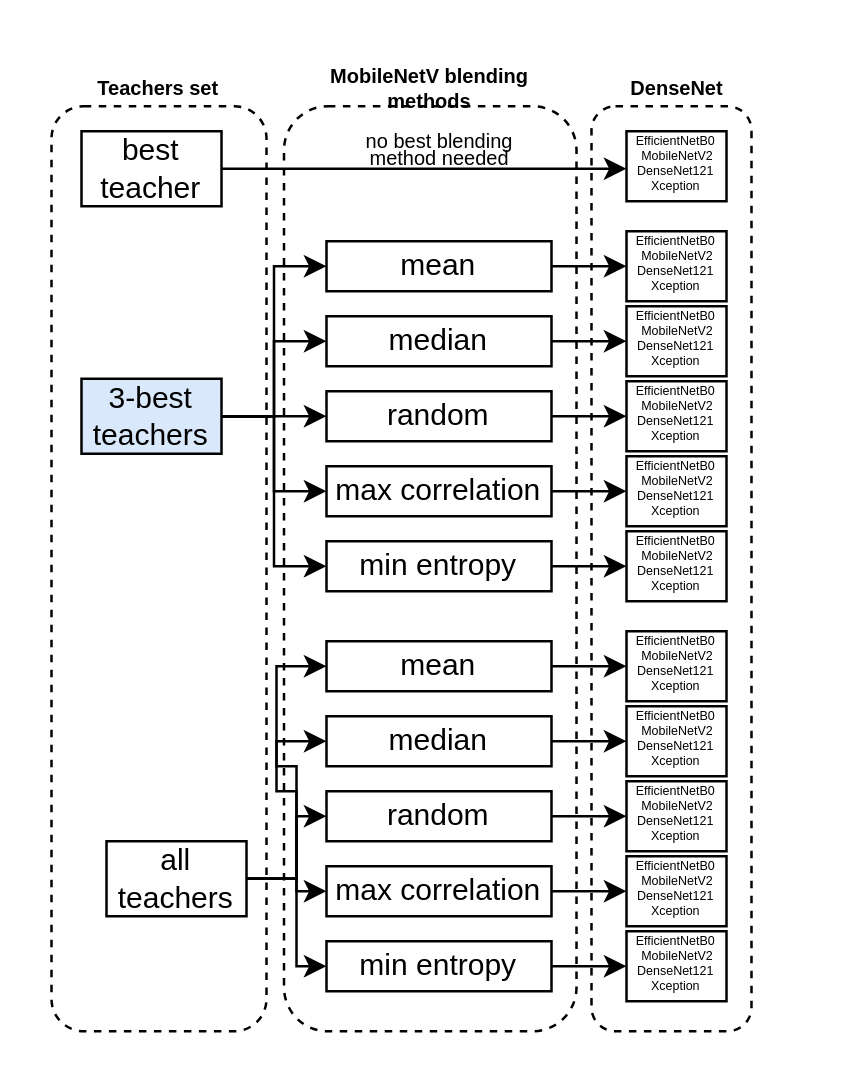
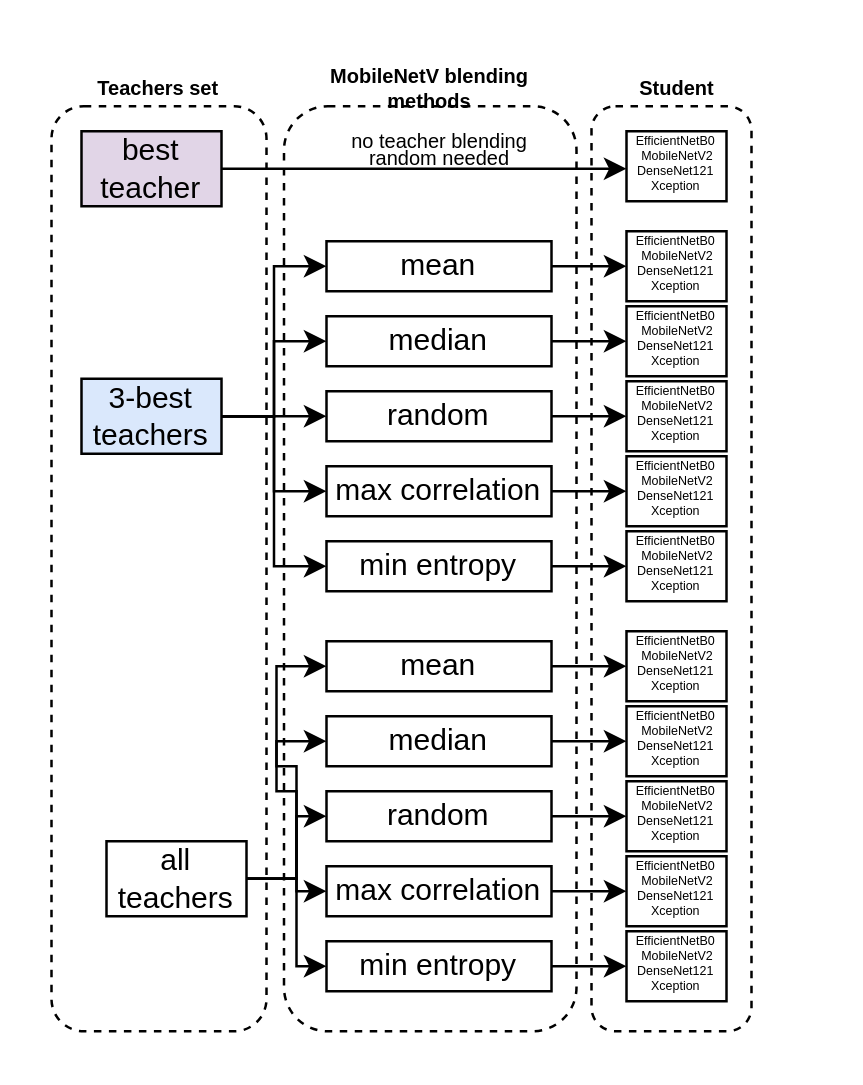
  <mxCell id="0" />
  <mxCell id="1" parent="0" />
  <mxCell id="2" value="" style="rounded=1;whiteSpace=wrap;html=1;fontSize=8;dashed=1;" vertex="1" parent="1"><mxGeometry x="236" y="42" width="64" height="370" as="geometry" /></mxCell>
  <mxCell id="3" value="" style="rounded=1;whiteSpace=wrap;html=1;fontSize=8;dashed=1;" vertex="1" parent="1"><mxGeometry x="113" y="42" width="117" height="370" as="geometry" /></mxCell>
  <mxCell id="4" value="" style="rounded=1;whiteSpace=wrap;html=1;fontSize=8;dashed=1;" vertex="1" parent="1"><mxGeometry x="20" y="42" width="86" height="370" as="geometry" /></mxCell>
  <mxCell id="5" style="edgeStyle=orthogonalEdgeStyle;rounded=0;orthogonalLoop=1;jettySize=auto;html=1;" edge="1" parent="1" source="6"><mxGeometry relative="1" as="geometry"><mxPoint x="250" y="67" as="targetPoint" /></mxGeometry></mxCell>
- <mxCell id="6" value="best teacher" style="rounded=0;whiteSpace=wrap;html=1;" vertex="1" parent="1"><mxGeometry x="32" y="52" width="56" height="30" as="geometry" /></mxCell>
+ <mxCell id="6" value="best teacher" style="rounded=0;whiteSpace=wrap;html=1;fillColor=#e1d5e7;" vertex="1" parent="1"><mxGeometry x="32" y="52" width="56" height="30" as="geometry" /></mxCell>
  <mxCell id="7" style="edgeStyle=orthogonalEdgeStyle;rounded=0;orthogonalLoop=1;jettySize=auto;html=1;exitX=1;exitY=0.5;exitDx=0;exitDy=0;entryX=0;entryY=0.5;entryDx=0;entryDy=0;" edge="1" parent="1" source="12" target="14"><mxGeometry relative="1" as="geometry" /></mxCell>
  <mxCell id="8" style="edgeStyle=orthogonalEdgeStyle;rounded=0;orthogonalLoop=1;jettySize=auto;html=1;entryX=0;entryY=0.5;entryDx=0;entryDy=0;" edge="1" parent="1" source="12" target="16"><mxGeometry relative="1" as="geometry" /></mxCell>
  <mxCell id="9" style="edgeStyle=orthogonalEdgeStyle;rounded=0;orthogonalLoop=1;jettySize=auto;html=1;entryX=0;entryY=0.5;entryDx=0;entryDy=0;" edge="1" parent="1" source="12" target="18"><mxGeometry relative="1" as="geometry" /></mxCell>
  <mxCell id="10" style="edgeStyle=orthogonalEdgeStyle;rounded=0;orthogonalLoop=1;jettySize=auto;html=1;entryX=0;entryY=0.5;entryDx=0;entryDy=0;" edge="1" parent="1" source="12" target="20"><mxGeometry relative="1" as="geometry" /></mxCell>
  <mxCell id="11" style="edgeStyle=orthogonalEdgeStyle;rounded=0;orthogonalLoop=1;jettySize=auto;html=1;entryX=0;entryY=0.5;entryDx=0;entryDy=0;" edge="1" parent="1" source="12" target="22"><mxGeometry relative="1" as="geometry" /></mxCell>
  <mxCell id="12" value="3-best teachers" style="rounded=0;whiteSpace=wrap;html=1;fillColor=#dae8fc;" vertex="1" parent="1"><mxGeometry x="32" y="151" width="56" height="30" as="geometry" /></mxCell>
  <mxCell id="13" style="edgeStyle=orthogonalEdgeStyle;rounded=0;orthogonalLoop=1;jettySize=auto;html=1;" edge="1" parent="1" source="14"><mxGeometry relative="1" as="geometry"><mxPoint x="250" y="106" as="targetPoint" /></mxGeometry></mxCell>
  <mxCell id="14" value="mean" style="rounded=0;whiteSpace=wrap;html=1;" vertex="1" parent="1"><mxGeometry x="130" y="96" width="90" height="20" as="geometry" /></mxCell>
  <mxCell id="15" style="edgeStyle=orthogonalEdgeStyle;rounded=0;orthogonalLoop=1;jettySize=auto;html=1;" edge="1" parent="1" source="16"><mxGeometry relative="1" as="geometry"><mxPoint x="250" y="136" as="targetPoint" /></mxGeometry></mxCell>
  <mxCell id="16" value="median" style="rounded=0;whiteSpace=wrap;html=1;" vertex="1" parent="1"><mxGeometry x="130" y="126" width="90" height="20" as="geometry" /></mxCell>
  <mxCell id="17" style="edgeStyle=orthogonalEdgeStyle;rounded=0;orthogonalLoop=1;jettySize=auto;html=1;" edge="1" parent="1" source="18"><mxGeometry relative="1" as="geometry"><mxPoint x="250" y="166" as="targetPoint" /></mxGeometry></mxCell>
  <mxCell id="18" value="random" style="rounded=0;whiteSpace=wrap;html=1;" vertex="1" parent="1"><mxGeometry x="130" y="156" width="90" height="20" as="geometry" /></mxCell>
  <mxCell id="19" style="edgeStyle=orthogonalEdgeStyle;rounded=0;orthogonalLoop=1;jettySize=auto;html=1;" edge="1" parent="1" source="20"><mxGeometry relative="1" as="geometry"><mxPoint x="250" y="196" as="targetPoint" /></mxGeometry></mxCell>
  <mxCell id="20" value="max correlation" style="rounded=0;whiteSpace=wrap;html=1;" vertex="1" parent="1"><mxGeometry x="130" y="186" width="90" height="20" as="geometry" /></mxCell>
  <mxCell id="21" style="edgeStyle=orthogonalEdgeStyle;rounded=0;orthogonalLoop=1;jettySize=auto;html=1;" edge="1" parent="1" source="22"><mxGeometry relative="1" as="geometry"><mxPoint x="250" y="226" as="targetPoint" /></mxGeometry></mxCell>
  <mxCell id="22" value="min entropy" style="rounded=0;whiteSpace=wrap;html=1;" vertex="1" parent="1"><mxGeometry x="130" y="216" width="90" height="20" as="geometry" /></mxCell>
  <mxCell id="23" style="edgeStyle=orthogonalEdgeStyle;rounded=0;orthogonalLoop=1;jettySize=auto;html=1;entryX=0;entryY=0.5;entryDx=0;entryDy=0;" edge="1" parent="1" source="28" target="30"><mxGeometry relative="1" as="geometry" /></mxCell>
  <mxCell id="24" style="edgeStyle=orthogonalEdgeStyle;rounded=0;orthogonalLoop=1;jettySize=auto;html=1;entryX=0;entryY=0.5;entryDx=0;entryDy=0;" edge="1" parent="1" source="28" target="32"><mxGeometry relative="1" as="geometry" /></mxCell>
  <mxCell id="25" style="edgeStyle=orthogonalEdgeStyle;rounded=0;orthogonalLoop=1;jettySize=auto;html=1;entryX=0;entryY=0.5;entryDx=0;entryDy=0;" edge="1" parent="1" source="28" target="34"><mxGeometry relative="1" as="geometry" /></mxCell>
  <mxCell id="26" style="edgeStyle=orthogonalEdgeStyle;rounded=0;orthogonalLoop=1;jettySize=auto;html=1;entryX=0;entryY=0.5;entryDx=0;entryDy=0;" edge="1" parent="1" source="28" target="36"><mxGeometry relative="1" as="geometry" /></mxCell>
  <mxCell id="27" style="edgeStyle=orthogonalEdgeStyle;rounded=0;orthogonalLoop=1;jettySize=auto;html=1;entryX=0;entryY=0.5;entryDx=0;entryDy=0;" edge="1" parent="1" source="28" target="38"><mxGeometry relative="1" as="geometry" /></mxCell>
  <mxCell id="28" value="all teachers" style="rounded=0;whiteSpace=wrap;html=1;" vertex="1" parent="1"><mxGeometry x="42" y="336" width="56" height="30" as="geometry" /></mxCell>
  <mxCell id="29" style="edgeStyle=orthogonalEdgeStyle;rounded=0;orthogonalLoop=1;jettySize=auto;html=1;" edge="1" parent="1" source="30"><mxGeometry relative="1" as="geometry"><mxPoint x="250" y="266" as="targetPoint" /></mxGeometry></mxCell>
  <mxCell id="30" value="mean" style="rounded=0;whiteSpace=wrap;html=1;" vertex="1" parent="1"><mxGeometry x="130" y="256" width="90" height="20" as="geometry" /></mxCell>
  <mxCell id="31" style="edgeStyle=orthogonalEdgeStyle;rounded=0;orthogonalLoop=1;jettySize=auto;html=1;" edge="1" parent="1" source="32"><mxGeometry relative="1" as="geometry"><mxPoint x="250" y="296" as="targetPoint" /></mxGeometry></mxCell>
  <mxCell id="32" value="median" style="rounded=0;whiteSpace=wrap;html=1;" vertex="1" parent="1"><mxGeometry x="130" y="286" width="90" height="20" as="geometry" /></mxCell>
  <mxCell id="33" style="edgeStyle=orthogonalEdgeStyle;rounded=0;orthogonalLoop=1;jettySize=auto;html=1;" edge="1" parent="1" source="34"><mxGeometry relative="1" as="geometry"><mxPoint x="250" y="326" as="targetPoint" /></mxGeometry></mxCell>
  <mxCell id="34" value="random" style="rounded=0;whiteSpace=wrap;html=1;" vertex="1" parent="1"><mxGeometry x="130" y="316" width="90" height="20" as="geometry" /></mxCell>
  <mxCell id="35" style="edgeStyle=orthogonalEdgeStyle;rounded=0;orthogonalLoop=1;jettySize=auto;html=1;" edge="1" parent="1" source="36"><mxGeometry relative="1" as="geometry"><mxPoint x="250" y="356" as="targetPoint" /></mxGeometry></mxCell>
  <mxCell id="36" value="max correlation" style="rounded=0;whiteSpace=wrap;html=1;" vertex="1" parent="1"><mxGeometry x="130" y="346" width="90" height="20" as="geometry" /></mxCell>
  <mxCell id="37" style="edgeStyle=orthogonalEdgeStyle;rounded=0;orthogonalLoop=1;jettySize=auto;html=1;" edge="1" parent="1" source="38"><mxGeometry relative="1" as="geometry"><mxPoint x="250" y="386" as="targetPoint" /></mxGeometry></mxCell>
  <mxCell id="38" value="min entropy" style="rounded=0;whiteSpace=wrap;html=1;" vertex="1" parent="1"><mxGeometry x="130" y="376" width="90" height="20" as="geometry" /></mxCell>
- <mxCell id="39" value="&lt;font style=&quot;font-size: 8px ; line-height: 0.7&quot;&gt;no best blending&lt;/font&gt;" style="text;html=1;align=center;verticalAlign=middle;resizable=0;points=[];autosize=1;strokeColor=none;fillColor=none;spacing=-5;" vertex="1" parent="1"><mxGeometry x="135" y="50" width="80" height="10" as="geometry" /></mxCell>
- <mxCell id="40" value="&lt;font style=&quot;font-size: 8px ; line-height: 0.7&quot;&gt;method needed&lt;/font&gt;" style="text;html=1;align=center;verticalAlign=middle;resizable=0;points=[];autosize=1;strokeColor=none;fillColor=none;spacing=-5;" vertex="1" parent="1"><mxGeometry x="145" y="57" width="60" height="10" as="geometry" /></mxCell>
+ <mxCell id="39" value="&lt;font style=&quot;font-size: 8px ; line-height: 0.7&quot;&gt;no teacher blending&lt;/font&gt;" style="text;html=1;align=center;verticalAlign=middle;resizable=0;points=[];autosize=1;strokeColor=none;fillColor=none;spacing=-5;" vertex="1" parent="1"><mxGeometry x="135" y="50" width="80" height="10" as="geometry" /></mxCell>
+ <mxCell id="40" value="&lt;font style=&quot;font-size: 8px ; line-height: 0.7&quot;&gt;random needed&lt;/font&gt;" style="text;html=1;align=center;verticalAlign=middle;resizable=0;points=[];autosize=1;strokeColor=none;fillColor=none;spacing=-5;" vertex="1" parent="1"><mxGeometry x="145" y="57" width="60" height="10" as="geometry" /></mxCell>
  <mxCell id="41" value="MobileNetV blending methods" style="text;html=1;strokeColor=none;fillColor=none;align=center;verticalAlign=middle;whiteSpace=wrap;rounded=0;dashed=1;fontSize=8;fontStyle=1" vertex="1" parent="1"><mxGeometry x="119" y="20" width="105" height="30" as="geometry" /></mxCell>
  <mxCell id="42" value="Teachers set" style="text;html=1;strokeColor=none;fillColor=none;align=center;verticalAlign=middle;whiteSpace=wrap;rounded=0;dashed=1;fontSize=8;fontStyle=1" vertex="1" parent="1"><mxGeometry x="33" y="20" width="60" height="30" as="geometry" /></mxCell>
  <mxCell id="43" value="&lt;span style=&quot;font-size: 5px;&quot;&gt;EfficientNetB0&lt;/span&gt;&lt;br style=&quot;font-size: 5px;&quot;&gt;&lt;span style=&quot;font-size: 5px;&quot;&gt;&amp;nbsp;MobileNetV2&lt;/span&gt;&lt;br style=&quot;font-size: 5px;&quot;&gt;&lt;span style=&quot;font-size: 5px;&quot;&gt;DenseNet121&lt;/span&gt;&lt;br style=&quot;font-size: 5px;&quot;&gt;&lt;span style=&quot;font-size: 5px;&quot;&gt;Xception&lt;/span&gt;" style="rounded=0;whiteSpace=wrap;html=1;fontSize=5;verticalAlign=bottom;spacing=3;" vertex="1" parent="1"><mxGeometry x="250" y="52" width="40" height="28" as="geometry" /></mxCell>
  <mxCell id="44" value="&lt;span style=&quot;font-size: 5px;&quot;&gt;EfficientNetB0&lt;/span&gt;&lt;br style=&quot;font-size: 5px;&quot;&gt;&lt;span style=&quot;font-size: 5px;&quot;&gt;&amp;nbsp;MobileNetV2&lt;/span&gt;&lt;br style=&quot;font-size: 5px;&quot;&gt;&lt;span style=&quot;font-size: 5px;&quot;&gt;DenseNet121&lt;/span&gt;&lt;br style=&quot;font-size: 5px;&quot;&gt;&lt;span style=&quot;font-size: 5px;&quot;&gt;Xception&lt;/span&gt;" style="rounded=0;whiteSpace=wrap;html=1;fontSize=5;verticalAlign=bottom;spacing=3;" vertex="1" parent="1"><mxGeometry x="250" y="92" width="40" height="28" as="geometry" /></mxCell>
  <mxCell id="45" value="&lt;span style=&quot;font-size: 5px;&quot;&gt;EfficientNetB0&lt;/span&gt;&lt;br style=&quot;font-size: 5px;&quot;&gt;&lt;span style=&quot;font-size: 5px;&quot;&gt;&amp;nbsp;MobileNetV2&lt;/span&gt;&lt;br style=&quot;font-size: 5px;&quot;&gt;&lt;span style=&quot;font-size: 5px;&quot;&gt;DenseNet121&lt;/span&gt;&lt;br style=&quot;font-size: 5px;&quot;&gt;&lt;span style=&quot;font-size: 5px;&quot;&gt;Xception&lt;/span&gt;" style="rounded=0;whiteSpace=wrap;html=1;fontSize=5;verticalAlign=bottom;spacing=3;" vertex="1" parent="1"><mxGeometry x="250" y="122" width="40" height="28" as="geometry" /></mxCell>
  <mxCell id="46" value="&lt;span style=&quot;font-size: 5px;&quot;&gt;EfficientNetB0&lt;/span&gt;&lt;br style=&quot;font-size: 5px;&quot;&gt;&lt;span style=&quot;font-size: 5px;&quot;&gt;&amp;nbsp;MobileNetV2&lt;/span&gt;&lt;br style=&quot;font-size: 5px;&quot;&gt;&lt;span style=&quot;font-size: 5px;&quot;&gt;DenseNet121&lt;/span&gt;&lt;br style=&quot;font-size: 5px;&quot;&gt;&lt;span style=&quot;font-size: 5px;&quot;&gt;Xception&lt;/span&gt;" style="rounded=0;whiteSpace=wrap;html=1;fontSize=5;verticalAlign=bottom;spacing=3;" vertex="1" parent="1"><mxGeometry x="250" y="152" width="40" height="28" as="geometry" /></mxCell>
  <mxCell id="47" value="&lt;span style=&quot;font-size: 5px;&quot;&gt;EfficientNetB0&lt;/span&gt;&lt;br style=&quot;font-size: 5px;&quot;&gt;&lt;span style=&quot;font-size: 5px;&quot;&gt;&amp;nbsp;MobileNetV2&lt;/span&gt;&lt;br style=&quot;font-size: 5px;&quot;&gt;&lt;span style=&quot;font-size: 5px;&quot;&gt;DenseNet121&lt;/span&gt;&lt;br style=&quot;font-size: 5px;&quot;&gt;&lt;span style=&quot;font-size: 5px;&quot;&gt;Xception&lt;/span&gt;" style="rounded=0;whiteSpace=wrap;html=1;fontSize=5;verticalAlign=bottom;spacing=3;" vertex="1" parent="1"><mxGeometry x="250" y="182" width="40" height="28" as="geometry" /></mxCell>
  <mxCell id="48" value="&lt;span style=&quot;font-size: 5px;&quot;&gt;EfficientNetB0&lt;/span&gt;&lt;br style=&quot;font-size: 5px;&quot;&gt;&lt;span style=&quot;font-size: 5px;&quot;&gt;&amp;nbsp;MobileNetV2&lt;/span&gt;&lt;br style=&quot;font-size: 5px;&quot;&gt;&lt;span style=&quot;font-size: 5px;&quot;&gt;DenseNet121&lt;/span&gt;&lt;br style=&quot;font-size: 5px;&quot;&gt;&lt;span style=&quot;font-size: 5px;&quot;&gt;Xception&lt;/span&gt;" style="rounded=0;whiteSpace=wrap;html=1;fontSize=5;verticalAlign=bottom;spacing=3;" vertex="1" parent="1"><mxGeometry x="250" y="212" width="40" height="28" as="geometry" /></mxCell>
  <mxCell id="49" value="&lt;span style=&quot;font-size: 5px;&quot;&gt;EfficientNetB0&lt;/span&gt;&lt;br style=&quot;font-size: 5px;&quot;&gt;&lt;span style=&quot;font-size: 5px;&quot;&gt;&amp;nbsp;MobileNetV2&lt;/span&gt;&lt;br style=&quot;font-size: 5px;&quot;&gt;&lt;span style=&quot;font-size: 5px;&quot;&gt;DenseNet121&lt;/span&gt;&lt;br style=&quot;font-size: 5px;&quot;&gt;&lt;span style=&quot;font-size: 5px;&quot;&gt;Xception&lt;/span&gt;" style="rounded=0;whiteSpace=wrap;html=1;fontSize=5;verticalAlign=bottom;spacing=3;" vertex="1" parent="1"><mxGeometry x="250" y="252" width="40" height="28" as="geometry" /></mxCell>
  <mxCell id="50" value="&lt;span style=&quot;font-size: 5px;&quot;&gt;EfficientNetB0&lt;/span&gt;&lt;br style=&quot;font-size: 5px;&quot;&gt;&lt;span style=&quot;font-size: 5px;&quot;&gt;&amp;nbsp;MobileNetV2&lt;/span&gt;&lt;br style=&quot;font-size: 5px;&quot;&gt;&lt;span style=&quot;font-size: 5px;&quot;&gt;DenseNet121&lt;/span&gt;&lt;br style=&quot;font-size: 5px;&quot;&gt;&lt;span style=&quot;font-size: 5px;&quot;&gt;Xception&lt;/span&gt;" style="rounded=0;whiteSpace=wrap;html=1;fontSize=5;verticalAlign=bottom;spacing=3;" vertex="1" parent="1"><mxGeometry x="250" y="282" width="40" height="28" as="geometry" /></mxCell>
  <mxCell id="51" value="&lt;span style=&quot;font-size: 5px;&quot;&gt;EfficientNetB0&lt;/span&gt;&lt;br style=&quot;font-size: 5px;&quot;&gt;&lt;span style=&quot;font-size: 5px;&quot;&gt;&amp;nbsp;MobileNetV2&lt;/span&gt;&lt;br style=&quot;font-size: 5px;&quot;&gt;&lt;span style=&quot;font-size: 5px;&quot;&gt;DenseNet121&lt;/span&gt;&lt;br style=&quot;font-size: 5px;&quot;&gt;&lt;span style=&quot;font-size: 5px;&quot;&gt;Xception&lt;/span&gt;" style="rounded=0;whiteSpace=wrap;html=1;fontSize=5;verticalAlign=bottom;spacing=3;" vertex="1" parent="1"><mxGeometry x="250" y="312" width="40" height="28" as="geometry" /></mxCell>
  <mxCell id="52" value="&lt;span style=&quot;font-size: 5px;&quot;&gt;EfficientNetB0&lt;/span&gt;&lt;br style=&quot;font-size: 5px;&quot;&gt;&lt;span style=&quot;font-size: 5px;&quot;&gt;&amp;nbsp;MobileNetV2&lt;/span&gt;&lt;br style=&quot;font-size: 5px;&quot;&gt;&lt;span style=&quot;font-size: 5px;&quot;&gt;DenseNet121&lt;/span&gt;&lt;br style=&quot;font-size: 5px;&quot;&gt;&lt;span style=&quot;font-size: 5px;&quot;&gt;Xception&lt;/span&gt;" style="rounded=0;whiteSpace=wrap;html=1;fontSize=5;verticalAlign=bottom;spacing=3;" vertex="1" parent="1"><mxGeometry x="250" y="342" width="40" height="28" as="geometry" /></mxCell>
  <mxCell id="53" value="&lt;span style=&quot;font-size: 5px;&quot;&gt;EfficientNetB0&lt;/span&gt;&lt;br style=&quot;font-size: 5px;&quot;&gt;&lt;span style=&quot;font-size: 5px;&quot;&gt;&amp;nbsp;MobileNetV2&lt;/span&gt;&lt;br style=&quot;font-size: 5px;&quot;&gt;&lt;span style=&quot;font-size: 5px;&quot;&gt;DenseNet121&lt;/span&gt;&lt;br style=&quot;font-size: 5px;&quot;&gt;&lt;span style=&quot;font-size: 5px;&quot;&gt;Xception&lt;/span&gt;" style="rounded=0;whiteSpace=wrap;html=1;fontSize=5;verticalAlign=bottom;spacing=3;" vertex="1" parent="1"><mxGeometry x="250" y="372" width="40" height="28" as="geometry" /></mxCell>
- <mxCell id="54" value="DenseNet" style="text;html=1;strokeColor=none;fillColor=none;align=center;verticalAlign=middle;whiteSpace=wrap;rounded=0;dashed=1;fontSize=8;fontStyle=1" vertex="1" parent="1"><mxGeometry x="217.5" y="20" width="105" height="30" as="geometry" /></mxCell>
+ <mxCell id="54" value="Student" style="text;html=1;strokeColor=none;fillColor=none;align=center;verticalAlign=middle;whiteSpace=wrap;rounded=0;dashed=1;fontSize=8;fontStyle=1" vertex="1" parent="1"><mxGeometry x="217.5" y="20" width="105" height="30" as="geometry" /></mxCell>
